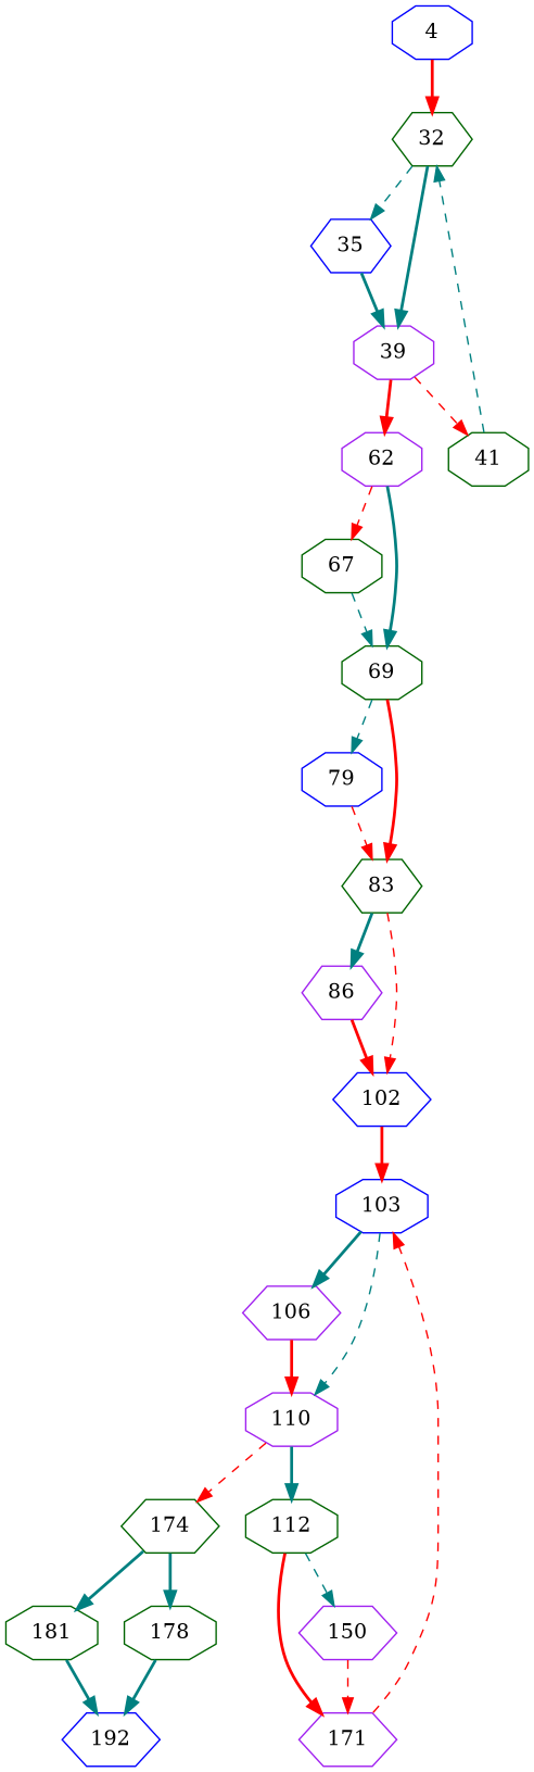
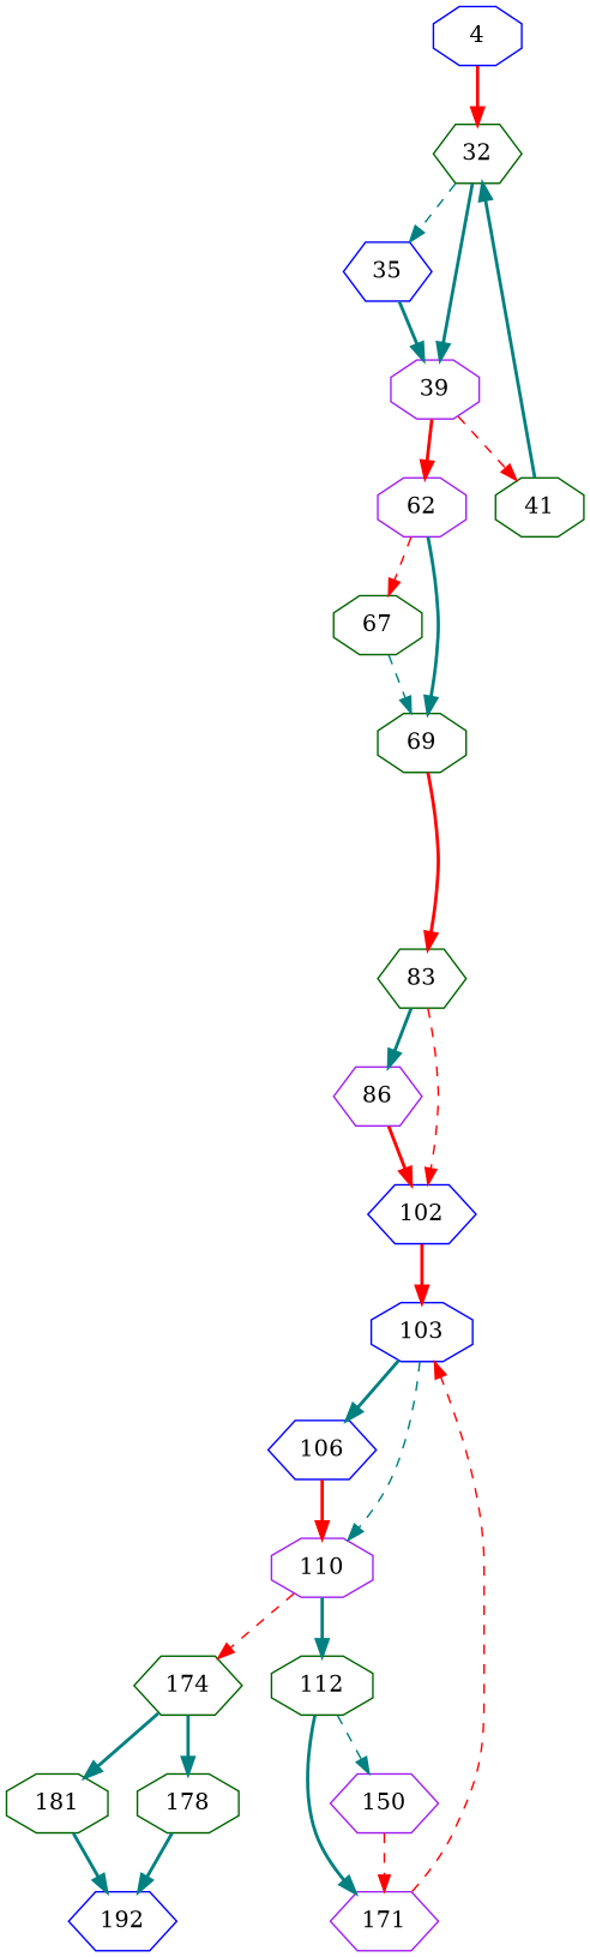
  strict digraph {
    node [color=darkgreen shape=octagon]
    edge [color=teal style=bold]
    4 [color=blue entry=true]
    32 [shape=hexagon]
    35 [color=blue shape=hexagon]
    39 [color=purple]
    41
    62 [color=purple]
    67
    69
-   79 [color=blue]
    83 [shape=hexagon]
    86 [color=purple shape=hexagon]
    102 [color=blue shape=hexagon]
    103 [color=blue]
-   106 [color=purple shape=hexagon]
+   106 [color=blue shape=hexagon]
    110 [color=purple]
    112
    174 [shape=hexagon]
    150 [color=purple shape=hexagon]
    171 [color=purple shape=hexagon]
    178
    181
    192 [color=blue shape=hexagon]
    4 -> 32 [color=red]
    32 -> 35 [cond=true style=dashed]
    32 -> 39 [cond=false]
    35 -> 39
    39 -> 41 [color=red cond=true style=dashed]
    39 -> 62 [color=red cond=false]
-   41 -> 32 [style=dashed]
+   41 -> 32
    62 -> 67 [color=red cond=true style=dashed]
    62 -> 69 [cond=false]
    67 -> 69 [style=dashed]
-   69 -> 79 [cond=true style=dashed]
    69 -> 83 [color=red cond=false]
-   79 -> 83 [color=red style=dashed]
    83 -> 86 [cond=true]
    83 -> 102 [color=red cond=false style=dashed]
    86 -> 102 [color=red]
    102 -> 103 [color=red]
    103 -> 106 [cond=true]
    103 -> 110 [cond=false style=dashed]
    106 -> 110 [color=red]
    110 -> 112 [cond=true]
    110 -> 174 [color=red cond=false style=dashed]
    112 -> 150 [cond=true style=dashed]
-   112 -> 171 [color=red cond=false]
+   112 -> 171 [cond=false]
    174 -> 178 [cond=true]
    174 -> 181 [cond=false]
    150 -> 171 [color=red style=dashed]
    171 -> 103 [color=red style=dashed]
    178 -> 192
    181 -> 192
  }
